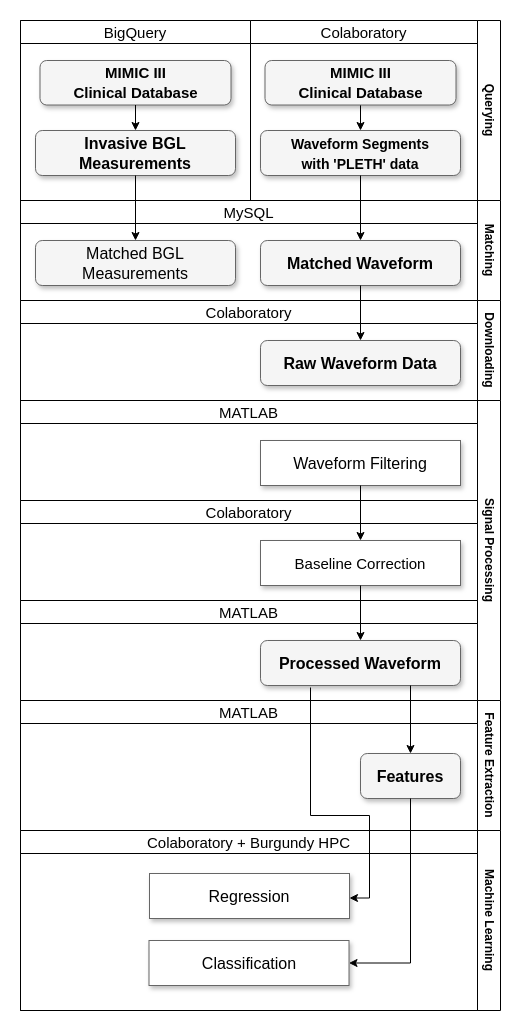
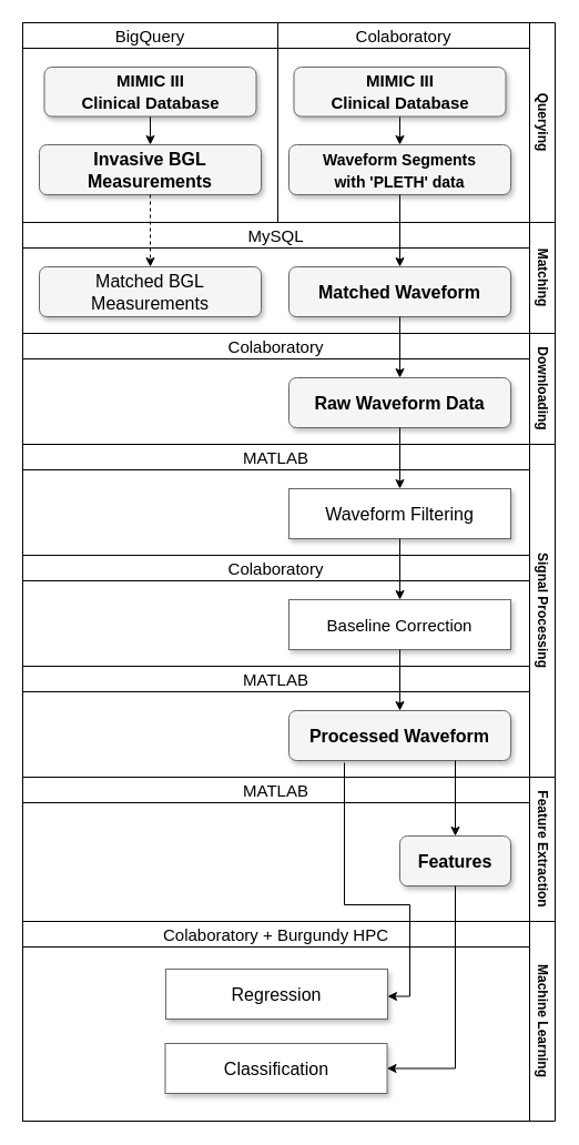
  <mxCell id="0" />
  <mxCell id="1" parent="0" />
  <mxCell id="2" value="MySQL" style="swimlane;rounded=0;fontSize=15;fillColor=#FFFFFF;startSize=23;fontStyle=0" vertex="1" parent="1"><mxGeometry x="20" y="200" width="457" height="100" as="geometry" /></mxCell>
  <mxCell id="3" value="Querying" style="swimlane;horizontal=0;rotation=-180;fontStyle=1" vertex="1" parent="1"><mxGeometry x="20" y="20" width="480" height="180" as="geometry" /></mxCell>
  <mxCell id="4" value="Colaboratory" style="swimlane;rounded=0;fontSize=15;fillColor=#FFFFFF;startSize=23;fontStyle=0" vertex="1" parent="3"><mxGeometry x="230" width="227" height="180" as="geometry" /></mxCell>
  <mxCell id="5" value="" style="edgeStyle=orthogonalEdgeStyle;rounded=0;orthogonalLoop=1;jettySize=auto;html=1;fontSize=15;" edge="1" parent="4" source="6" target="7"><mxGeometry relative="1" as="geometry" /></mxCell>
  <mxCell id="6" value="&lt;b style=&quot;font-size: 15px;&quot;&gt;&lt;font style=&quot;font-size: 15px;&quot;&gt;MIMIC III&lt;br&gt;Clinical Database&lt;/font&gt;&lt;/b&gt;" style="whiteSpace=wrap;html=1;rounded=1;shadow=1;strokeWidth=1;fontSize=16;align=center;fillColor=#F5F5F5;strokeColor=#666666;" vertex="1" parent="4"><mxGeometry x="14.5" y="40" width="191" height="44.5" as="geometry" /></mxCell>
  <mxCell id="7" value="&lt;font style=&quot;font-size: 14px;&quot;&gt;Waveform Segments &lt;br&gt;with 'PLETH' data&lt;/font&gt;" style="whiteSpace=wrap;html=1;rounded=1;shadow=1;strokeWidth=1;fontSize=16;align=center;fillColor=#F5F5F5;strokeColor=#666666;fontStyle=1" vertex="1" parent="4"><mxGeometry x="10" y="110" width="200" height="45" as="geometry" /></mxCell>
  <mxCell id="8" value="BigQuery" style="swimlane;rounded=0;fontSize=15;fillColor=#FFFFFF;startSize=23;fontStyle=0" vertex="1" parent="3"><mxGeometry width="230" height="180" as="geometry" /></mxCell>
  <mxCell id="9" value="&lt;b&gt;&lt;font style=&quot;font-size: 16px;&quot;&gt;Invasive BGL Measurements&lt;/font&gt;&lt;/b&gt;" style="whiteSpace=wrap;html=1;rounded=1;shadow=1;strokeWidth=1;fontSize=16;align=center;fillColor=#F5F5F5;strokeColor=#666666;" vertex="1" parent="8"><mxGeometry x="15" y="110" width="200" height="45" as="geometry" /></mxCell>
  <mxCell id="10" value="&lt;b style=&quot;font-size: 15px;&quot;&gt;&lt;font style=&quot;font-size: 15px;&quot;&gt;MIMIC III&lt;br&gt;Clinical Database&lt;/font&gt;&lt;/b&gt;" style="whiteSpace=wrap;html=1;rounded=1;shadow=1;strokeWidth=1;fontSize=16;align=center;fillColor=#f5f5f5;strokeColor=#666666;" vertex="1" parent="8"><mxGeometry x="19.5" y="40" width="191" height="44.5" as="geometry" /></mxCell>
  <mxCell id="11" style="edgeStyle=orthogonalEdgeStyle;rounded=0;orthogonalLoop=1;jettySize=auto;html=1;entryX=0.5;entryY=0;entryDx=0;entryDy=0;fontSize=15;" edge="1" parent="8" source="10" target="9"><mxGeometry relative="1" as="geometry" /></mxCell>
  <mxCell id="12" value="Signal Processing" style="swimlane;horizontal=0;rotation=-180;startSize=23;fontStyle=1" vertex="1" parent="1"><mxGeometry x="20" y="400" width="480" height="300" as="geometry" /></mxCell>
  <mxCell id="13" value="MATLAB" style="swimlane;rounded=0;fontSize=15;fillColor=#FFFFFF;fontStyle=0" vertex="1" parent="12"><mxGeometry width="457" height="100" as="geometry" /></mxCell>
  <mxCell id="14" value="Waveform Filtering" style="whiteSpace=wrap;html=1;rounded=0;shadow=1;strokeWidth=1;fontSize=16;align=center;fillColor=#FFFFFF;strokeColor=#666666;" vertex="1" parent="13"><mxGeometry x="240" y="40" width="200" height="45" as="geometry" /></mxCell>
  <mxCell id="15" value="Colaboratory" style="swimlane;rounded=0;fontSize=15;fillColor=#FFFFFF;fontStyle=0" vertex="1" parent="12"><mxGeometry y="100" width="457" height="100" as="geometry" /></mxCell>
  <mxCell id="16" value="&lt;span style=&quot;font-size: 15px;&quot;&gt;Baseline Correction&lt;/span&gt;" style="whiteSpace=wrap;html=1;rounded=0;shadow=1;strokeWidth=1;fontSize=16;align=center;fillColor=#FFFFFF;strokeColor=#666666;" vertex="1" parent="15"><mxGeometry x="240" y="40" width="200" height="45" as="geometry" /></mxCell>
  <mxCell id="17" value="MATLAB" style="swimlane;rounded=0;fontSize=15;fillColor=#FFFFFF;fontStyle=0" vertex="1" parent="12"><mxGeometry y="200" width="457" height="100" as="geometry" /></mxCell>
  <mxCell id="18" value="&lt;b&gt;Processed Waveform&lt;/b&gt;" style="whiteSpace=wrap;html=1;rounded=1;shadow=1;strokeWidth=1;fontSize=16;align=center;fillColor=#F5F5F5;strokeColor=#666666;" vertex="1" parent="17"><mxGeometry x="240" y="40" width="200" height="45" as="geometry" /></mxCell>
  <mxCell id="19" style="edgeStyle=orthogonalEdgeStyle;rounded=0;orthogonalLoop=1;jettySize=auto;html=1;entryX=0.5;entryY=0;entryDx=0;entryDy=0;fontSize=8;" edge="1" parent="12" source="14" target="16"><mxGeometry relative="1" as="geometry" /></mxCell>
  <mxCell id="20" style="edgeStyle=orthogonalEdgeStyle;rounded=0;orthogonalLoop=1;jettySize=auto;html=1;entryX=0.5;entryY=0;entryDx=0;entryDy=0;fontSize=8;" edge="1" parent="12" source="16" target="18"><mxGeometry relative="1" as="geometry" /></mxCell>
  <mxCell id="21" value="Matching" style="swimlane;horizontal=0;rotation=-180;startSize=23;fontStyle=1" vertex="1" parent="1"><mxGeometry x="20" y="200" width="480" height="100" as="geometry" /></mxCell>
  <mxCell id="22" value="Matched Waveform" style="whiteSpace=wrap;html=1;rounded=1;shadow=1;strokeWidth=1;fontSize=16;align=center;fillColor=#F5F5F5;strokeColor=#666666;fontStyle=1" vertex="1" parent="21"><mxGeometry x="240" y="40" width="200" height="45" as="geometry" /></mxCell>
  <mxCell id="23" value="Matched BGL Measurements" style="whiteSpace=wrap;html=1;rounded=1;shadow=1;strokeWidth=1;fontSize=16;align=center;fillColor=#F5F5F5;strokeColor=#666666;" vertex="1" parent="21"><mxGeometry x="15" y="40" width="200" height="45" as="geometry" /></mxCell>
  <mxCell id="24" style="edgeStyle=orthogonalEdgeStyle;rounded=0;orthogonalLoop=1;jettySize=auto;html=1;exitX=0.5;exitY=1;exitDx=0;exitDy=0;entryX=0.5;entryY=0;entryDx=0;entryDy=0;fontSize=16;" edge="1" parent="1" source="7" target="22"><mxGeometry relative="1" as="geometry" /></mxCell>
- <mxCell id="25" style="edgeStyle=orthogonalEdgeStyle;rounded=0;orthogonalLoop=1;jettySize=auto;html=1;exitX=0.5;exitY=1;exitDx=0;exitDy=0;entryX=0.5;entryY=0;entryDx=0;entryDy=0;fontSize=15;" edge="1" parent="1" source="9" target="23"><mxGeometry relative="1" as="geometry" /></mxCell>
+ <mxCell id="25" style="edgeStyle=orthogonalEdgeStyle;rounded=0;orthogonalLoop=1;jettySize=auto;html=1;exitX=0.5;exitY=1;exitDx=0;exitDy=0;entryX=0.5;entryY=0;entryDx=0;entryDy=0;fontSize=15;dashed=1;" edge="1" parent="1" source="9" target="23"><mxGeometry relative="1" as="geometry" /></mxCell>
  <mxCell id="26" value="Downloading" style="swimlane;horizontal=0;rotation=-180;startSize=23;fontStyle=1" vertex="1" parent="1"><mxGeometry x="20" y="300" width="480" height="100" as="geometry" /></mxCell>
  <mxCell id="27" value="Colaboratory" style="swimlane;rounded=0;fontSize=15;fillColor=#FFFFFF;fontStyle=0" vertex="1" parent="26"><mxGeometry width="457" height="100" as="geometry" /></mxCell>
  <mxCell id="28" value="Raw Waveform Data" style="whiteSpace=wrap;html=1;rounded=1;shadow=1;strokeWidth=1;fontSize=16;align=center;fillColor=#F5F5F5;strokeColor=#666666;fontStyle=1" vertex="1" parent="27"><mxGeometry x="240" y="40" width="200" height="45" as="geometry" /></mxCell>
  <mxCell id="29" style="edgeStyle=orthogonalEdgeStyle;rounded=0;orthogonalLoop=1;jettySize=auto;html=1;fontSize=15;" edge="1" parent="1" source="22" target="28"><mxGeometry relative="1" as="geometry" /></mxCell>
+ <mxCell id="30" style="edgeStyle=orthogonalEdgeStyle;rounded=0;orthogonalLoop=1;jettySize=auto;html=1;entryX=0.5;entryY=0;entryDx=0;entryDy=0;fontSize=8;" edge="1" parent="1" source="28" target="14"><mxGeometry relative="1" as="geometry" /></mxCell>
  <mxCell id="31" value="Feature Extraction" style="swimlane;horizontal=0;rounded=0;fontSize=12;fillColor=#FFFFFF;rotation=-180;" vertex="1" parent="1"><mxGeometry x="20" y="700" width="480" height="130" as="geometry" /></mxCell>
  <mxCell id="32" value="MATLAB" style="swimlane;rounded=0;fontSize=15;fillColor=#FFFFFF;fontStyle=0" vertex="1" parent="31"><mxGeometry width="457" height="130" as="geometry" /></mxCell>
  <mxCell id="33" value="&lt;b&gt;Features&lt;/b&gt;" style="whiteSpace=wrap;html=1;rounded=1;shadow=1;strokeWidth=1;fontSize=16;align=center;fillColor=#F5F5F5;strokeColor=#666666;" vertex="1" parent="32"><mxGeometry x="340" y="53" width="100" height="45" as="geometry" /></mxCell>
  <mxCell id="34" style="edgeStyle=orthogonalEdgeStyle;rounded=0;orthogonalLoop=1;jettySize=auto;html=1;fontSize=12;exitX=0.75;exitY=1;exitDx=0;exitDy=0;" edge="1" parent="1" source="18" target="33"><mxGeometry relative="1" as="geometry" /></mxCell>
  <mxCell id="35" value="Machine Learning" style="swimlane;horizontal=0;rounded=0;fontSize=12;fillColor=#FFFFFF;rotation=-180;" vertex="1" parent="1"><mxGeometry x="20" y="830" width="480" height="180" as="geometry" /></mxCell>
  <mxCell id="36" value="Colaboratory + Burgundy HPC" style="swimlane;rounded=0;fontSize=15;fillColor=#FFFFFF;fontStyle=0" vertex="1" parent="35"><mxGeometry width="457" height="180" as="geometry" /></mxCell>
  <mxCell id="37" value="Regression" style="whiteSpace=wrap;html=1;rounded=0;shadow=1;strokeWidth=1;fontSize=16;align=center;fillColor=#FFFFFF;strokeColor=#666666;" vertex="1" parent="36"><mxGeometry x="129" y="43" width="200" height="45" as="geometry" /></mxCell>
  <mxCell id="38" value="Classification" style="whiteSpace=wrap;html=1;rounded=0;shadow=1;strokeWidth=1;fontSize=16;align=center;fillColor=#FFFFFF;strokeColor=#666666;" vertex="1" parent="36"><mxGeometry x="128.5" y="110" width="200" height="45" as="geometry" /></mxCell>
  <mxCell id="39" style="edgeStyle=orthogonalEdgeStyle;rounded=0;orthogonalLoop=1;jettySize=auto;html=1;exitX=0.5;exitY=1;exitDx=0;exitDy=0;entryX=1;entryY=0.5;entryDx=0;entryDy=0;fontSize=15;" edge="1" parent="1" source="33" target="38"><mxGeometry relative="1" as="geometry" /></mxCell>
  <mxCell id="40" style="edgeStyle=orthogonalEdgeStyle;rounded=0;orthogonalLoop=1;jettySize=auto;html=1;exitX=0.25;exitY=1;exitDx=0;exitDy=0;entryX=1;entryY=0.5;entryDx=0;entryDy=0;fontSize=15;" edge="1" parent="1"><mxGeometry relative="1" as="geometry"><mxPoint x="310" y="687" as="sourcePoint" /><mxPoint x="349" y="897.5" as="targetPoint" /><Array as="points"><mxPoint x="310" y="815" /><mxPoint x="369" y="815" /><mxPoint x="369" y="898" /></Array></mxGeometry></mxCell>
